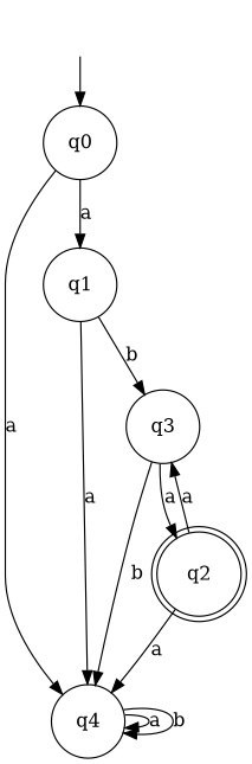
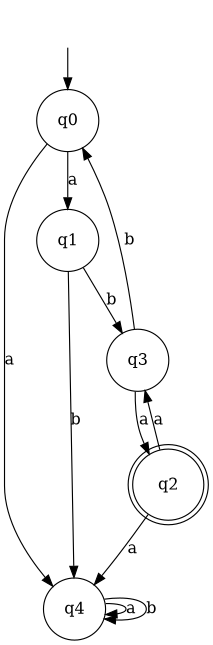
  digraph {
    node [shape=circle]
    n1 [label=<<TABLE BORDER="0" CELLBORDER="" CELLSPACING="0"><TR><TD>_nil</TD></TR></TABLE>> style=invis shape=""]
    n2 [label=<<TABLE BORDER="0" CELLBORDER="0" CELLSPACING="0"><TR><TD>q0</TD></TR></TABLE>>]
    n3 [label=<<TABLE BORDER="0" CELLBORDER="0" CELLSPACING="0"><TR><TD>q4</TD></TR></TABLE>>]
    n4 [label=<<TABLE BORDER="0" CELLBORDER="0" CELLSPACING="0"><TR><TD>q1</TD></TR></TABLE>>]
    n5 [label=<<TABLE BORDER="0" CELLBORDER="0" CELLSPACING="0"><TR><TD>q3</TD></TR></TABLE>>]
    n6 [label=<<TABLE BORDER="0" CELLBORDER="0" CELLSPACING="0"><TR><TD>q2</TD></TR></TABLE>> shape=doublecircle]
    n1 -> n2
    n2 -> n3 [label=a]
    n2 -> n4 [label=a]
    n3 -> n3 [label=a]
    n3 -> n3 [label=b]
-   n4 -> n3 [label=a]
+   n4 -> n3 [label=b]
    n4 -> n5 [label=b]
-   n5 -> n3 [label=b]
+   n5 -> n2 [label=b]
    n5 -> n6 [label=a]
    n6 -> n3 [label=a]
    n6 -> n5 [label=a]
  }
